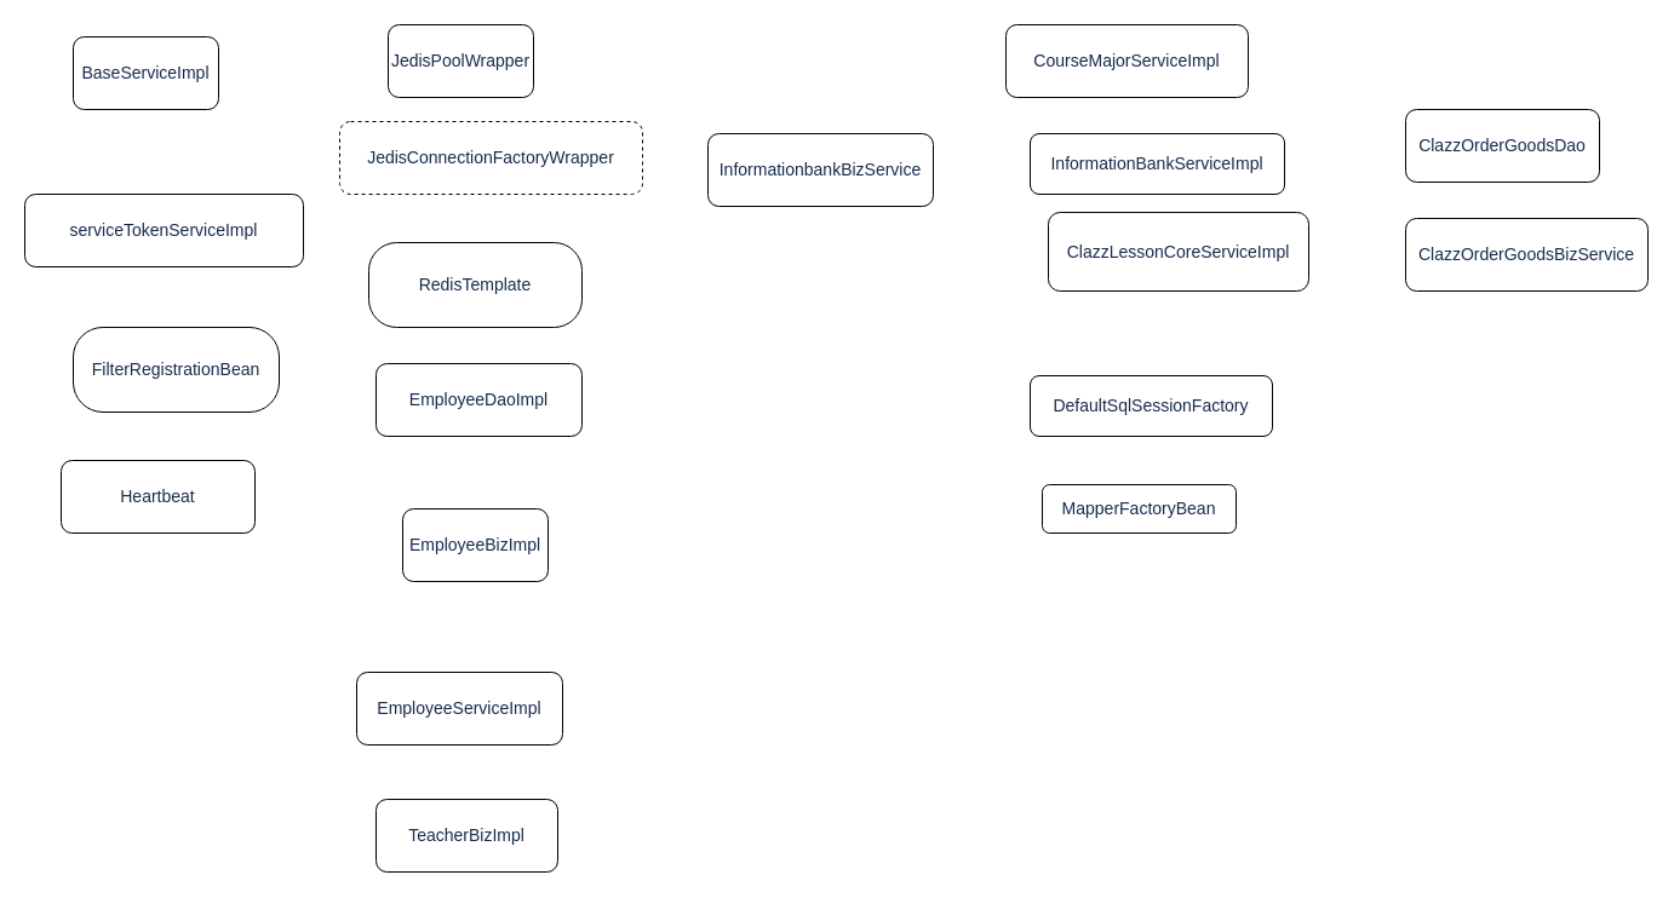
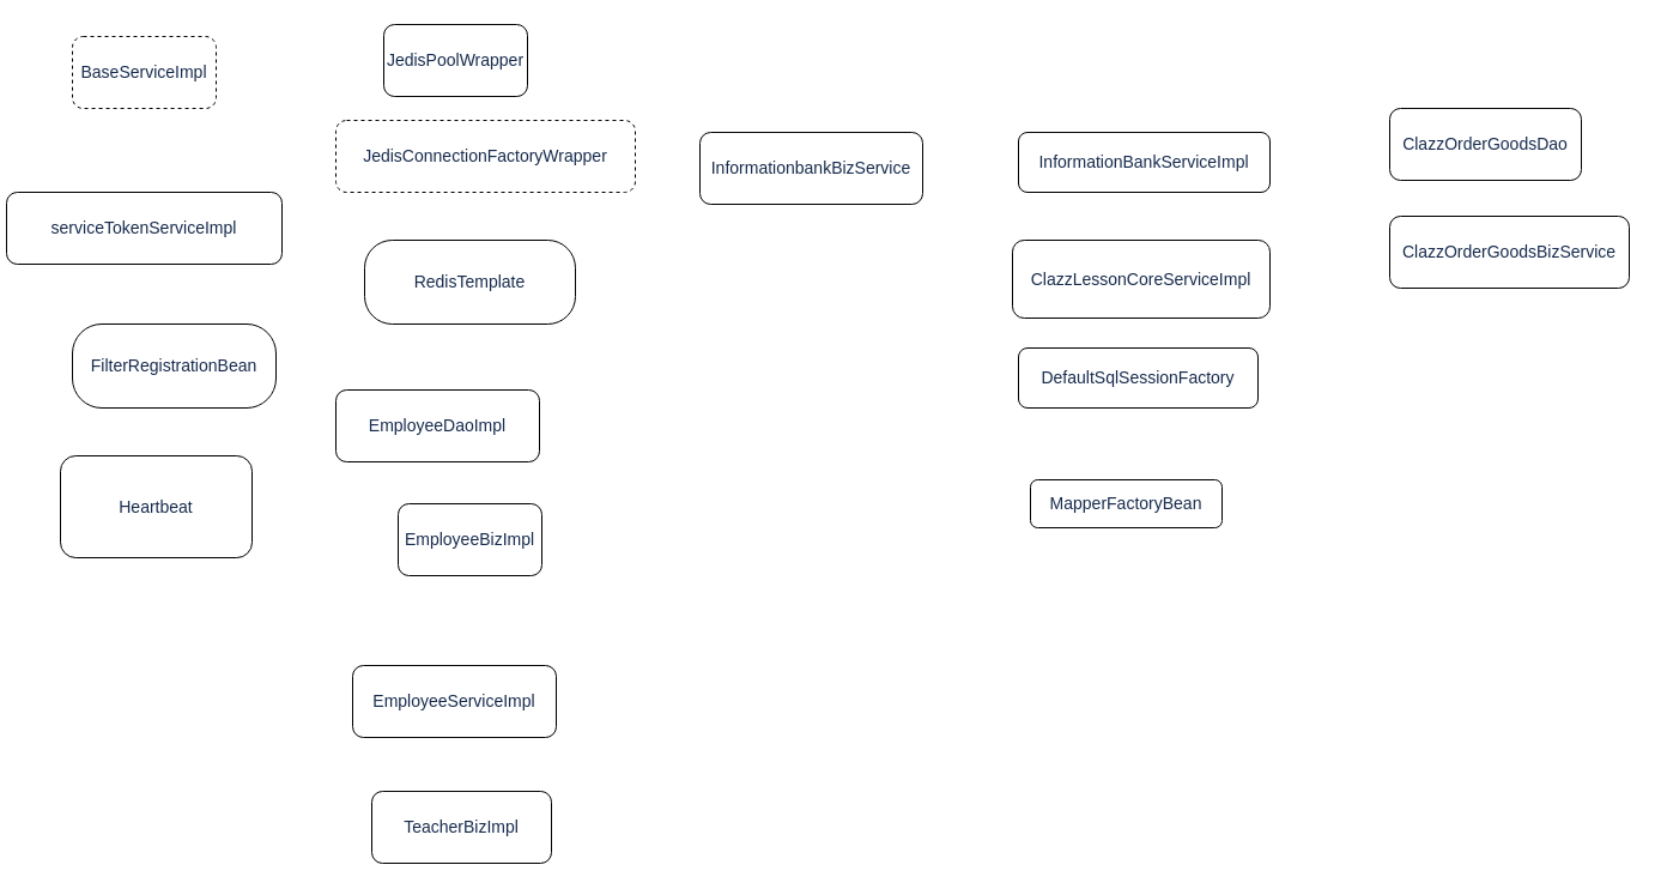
  <mxCell id="0" />
  <mxCell id="1" parent="0" />
- <mxCell id="2" value="&lt;span style=&quot;color: rgb(23 , 43 , 77) ; font-family: , , &amp;#34;segoe ui&amp;#34; , &amp;#34;roboto&amp;#34; , &amp;#34;oxygen&amp;#34; , &amp;#34;ubuntu&amp;#34; , &amp;#34;fira sans&amp;#34; , &amp;#34;droid sans&amp;#34; , &amp;#34;helvetica neue&amp;#34; , sans-serif ; font-size: 14px ; text-align: left ; background-color: rgb(255 , 255 , 255)&quot;&gt;serviceTokenServiceImpl&lt;/span&gt;" style="rounded=1;whiteSpace=wrap;html=1;" vertex="1" parent="1"><mxGeometry x="20" y="160" width="230" height="60" as="geometry" /></mxCell>
+ <mxCell id="2" value="&lt;span style=&quot;color: rgb(23 , 43 , 77) ; font-family: , , &amp;#34;segoe ui&amp;#34; , &amp;#34;roboto&amp;#34; , &amp;#34;oxygen&amp;#34; , &amp;#34;ubuntu&amp;#34; , &amp;#34;fira sans&amp;#34; , &amp;#34;droid sans&amp;#34; , &amp;#34;helvetica neue&amp;#34; , sans-serif ; font-size: 14px ; text-align: left ; background-color: rgb(255 , 255 , 255)&quot;&gt;serviceTokenServiceImpl&lt;/span&gt;" style="rounded=1;whiteSpace=wrap;html=1;" vertex="1" parent="1"><mxGeometry x="5" y="160" width="230" height="60" as="geometry" /></mxCell>
  <mxCell id="3" value="&lt;span style=&quot;color: rgb(23 , 43 , 77) ; font-family: , , &amp;#34;segoe ui&amp;#34; , &amp;#34;roboto&amp;#34; , &amp;#34;oxygen&amp;#34; , &amp;#34;ubuntu&amp;#34; , &amp;#34;fira sans&amp;#34; , &amp;#34;droid sans&amp;#34; , &amp;#34;helvetica neue&amp;#34; , sans-serif ; font-size: 14px ; text-align: left ; background-color: rgb(255 , 255 , 255)&quot;&gt;FilterRegistrationBean&lt;/span&gt;" style="rounded=1;whiteSpace=wrap;html=1;arcSize=35;" vertex="1" parent="1"><mxGeometry x="60" y="270" width="170" height="70" as="geometry" /></mxCell>
- <mxCell id="4" value="&lt;span style=&quot;color: rgb(23 , 43 , 77) ; font-family: , , &amp;#34;segoe ui&amp;#34; , &amp;#34;roboto&amp;#34; , &amp;#34;oxygen&amp;#34; , &amp;#34;ubuntu&amp;#34; , &amp;#34;fira sans&amp;#34; , &amp;#34;droid sans&amp;#34; , &amp;#34;helvetica neue&amp;#34; , sans-serif ; font-size: 14px ; text-align: left ; background-color: rgb(255 , 255 , 255)&quot;&gt;BaseServiceImpl&lt;/span&gt;" style="rounded=1;whiteSpace=wrap;html=1;" vertex="1" parent="1"><mxGeometry x="60" y="30" width="120" height="60" as="geometry" /></mxCell>
+ <mxCell id="4" value="&lt;span style=&quot;color: rgb(23 , 43 , 77) ; font-family: , , &amp;#34;segoe ui&amp;#34; , &amp;#34;roboto&amp;#34; , &amp;#34;oxygen&amp;#34; , &amp;#34;ubuntu&amp;#34; , &amp;#34;fira sans&amp;#34; , &amp;#34;droid sans&amp;#34; , &amp;#34;helvetica neue&amp;#34; , sans-serif ; font-size: 14px ; text-align: left ; background-color: rgb(255 , 255 , 255)&quot;&gt;BaseServiceImpl&lt;/span&gt;" style="rounded=1;whiteSpace=wrap;html=1;dashed=1;" vertex="1" parent="1"><mxGeometry x="60" y="30" width="120" height="60" as="geometry" /></mxCell>
  <mxCell id="5" value="&lt;span style=&quot;color: rgb(23 , 43 , 77) ; font-family: , , &amp;#34;segoe ui&amp;#34; , &amp;#34;roboto&amp;#34; , &amp;#34;oxygen&amp;#34; , &amp;#34;ubuntu&amp;#34; , &amp;#34;fira sans&amp;#34; , &amp;#34;droid sans&amp;#34; , &amp;#34;helvetica neue&amp;#34; , sans-serif ; font-size: 14px ; text-align: left ; background-color: rgb(255 , 255 , 255)&quot;&gt;JedisPoolWrapper&lt;/span&gt;" style="rounded=1;whiteSpace=wrap;html=1;" vertex="1" parent="1"><mxGeometry x="320" y="20" width="120" height="60" as="geometry" /></mxCell>
  <mxCell id="6" value="&lt;span style=&quot;color: rgb(23 , 43 , 77) ; font-family: , , &amp;#34;segoe ui&amp;#34; , &amp;#34;roboto&amp;#34; , &amp;#34;oxygen&amp;#34; , &amp;#34;ubuntu&amp;#34; , &amp;#34;fira sans&amp;#34; , &amp;#34;droid sans&amp;#34; , &amp;#34;helvetica neue&amp;#34; , sans-serif ; font-size: 14px ; text-align: left ; background-color: rgb(255 , 255 , 255)&quot;&gt;JedisConnectionFactoryWrapper&lt;/span&gt;" style="rounded=1;whiteSpace=wrap;html=1;dashed=1;" vertex="1" parent="1"><mxGeometry x="280" y="100" width="250" height="60" as="geometry" /></mxCell>
  <mxCell id="7" value="&lt;span style=&quot;color: rgb(23 , 43 , 77) ; font-family: , , &amp;#34;segoe ui&amp;#34; , &amp;#34;roboto&amp;#34; , &amp;#34;oxygen&amp;#34; , &amp;#34;ubuntu&amp;#34; , &amp;#34;fira sans&amp;#34; , &amp;#34;droid sans&amp;#34; , &amp;#34;helvetica neue&amp;#34; , sans-serif ; font-size: 14px ; text-align: left ; background-color: rgb(255 , 255 , 255)&quot;&gt;RedisTemplate&lt;/span&gt;" style="rounded=1;whiteSpace=wrap;html=1;arcSize=33;" vertex="1" parent="1"><mxGeometry x="304" y="200" width="176" height="70" as="geometry" /></mxCell>
- <mxCell id="8" value="&lt;span style=&quot;color: rgb(23 , 43 , 77) ; font-family: , , &amp;#34;segoe ui&amp;#34; , &amp;#34;roboto&amp;#34; , &amp;#34;oxygen&amp;#34; , &amp;#34;ubuntu&amp;#34; , &amp;#34;fira sans&amp;#34; , &amp;#34;droid sans&amp;#34; , &amp;#34;helvetica neue&amp;#34; , sans-serif ; font-size: 14px ; text-align: left ; background-color: rgb(255 , 255 , 255)&quot;&gt;EmployeeDaoImpl&lt;/span&gt;" style="rounded=1;whiteSpace=wrap;html=1;" vertex="1" parent="1"><mxGeometry x="310" y="300" width="170" height="60" as="geometry" /></mxCell>
+ <mxCell id="8" value="&lt;span style=&quot;color: rgb(23 , 43 , 77) ; font-family: , , &amp;#34;segoe ui&amp;#34; , &amp;#34;roboto&amp;#34; , &amp;#34;oxygen&amp;#34; , &amp;#34;ubuntu&amp;#34; , &amp;#34;fira sans&amp;#34; , &amp;#34;droid sans&amp;#34; , &amp;#34;helvetica neue&amp;#34; , sans-serif ; font-size: 14px ; text-align: left ; background-color: rgb(255 , 255 , 255)&quot;&gt;EmployeeDaoImpl&lt;/span&gt;" style="rounded=1;whiteSpace=wrap;html=1;" vertex="1" parent="1"><mxGeometry x="280" y="325" width="170" height="60" as="geometry" /></mxCell>
  <mxCell id="9" value="&lt;span style=&quot;color: rgb(23 , 43 , 77) ; font-family: , , &amp;#34;segoe ui&amp;#34; , &amp;#34;roboto&amp;#34; , &amp;#34;oxygen&amp;#34; , &amp;#34;ubuntu&amp;#34; , &amp;#34;fira sans&amp;#34; , &amp;#34;droid sans&amp;#34; , &amp;#34;helvetica neue&amp;#34; , sans-serif ; font-size: 14px ; text-align: left ; background-color: rgb(255 , 255 , 255)&quot;&gt;EmployeeBizImpl&lt;/span&gt;" style="rounded=1;whiteSpace=wrap;html=1;" vertex="1" parent="1"><mxGeometry x="332" y="420" width="120" height="60" as="geometry" /></mxCell>
  <mxCell id="10" value="&lt;span style=&quot;color: rgb(23 , 43 , 77) ; font-family: , , &amp;#34;segoe ui&amp;#34; , &amp;#34;roboto&amp;#34; , &amp;#34;oxygen&amp;#34; , &amp;#34;ubuntu&amp;#34; , &amp;#34;fira sans&amp;#34; , &amp;#34;droid sans&amp;#34; , &amp;#34;helvetica neue&amp;#34; , sans-serif ; font-size: 14px ; text-align: left ; background-color: rgb(255 , 255 , 255)&quot;&gt;EmployeeServiceImpl&lt;/span&gt;" style="rounded=1;whiteSpace=wrap;html=1;" vertex="1" parent="1"><mxGeometry x="294" y="555" width="170" height="60" as="geometry" /></mxCell>
  <mxCell id="11" value="&lt;span style=&quot;color: rgb(23 , 43 , 77) ; font-family: , , &amp;#34;segoe ui&amp;#34; , &amp;#34;roboto&amp;#34; , &amp;#34;oxygen&amp;#34; , &amp;#34;ubuntu&amp;#34; , &amp;#34;fira sans&amp;#34; , &amp;#34;droid sans&amp;#34; , &amp;#34;helvetica neue&amp;#34; , sans-serif ; font-size: 14px ; text-align: left ; background-color: rgb(255 , 255 , 255)&quot;&gt;TeacherBizImpl&lt;/span&gt;" style="rounded=1;whiteSpace=wrap;html=1;" vertex="1" parent="1"><mxGeometry x="310" y="660" width="150" height="60" as="geometry" /></mxCell>
  <mxCell id="12" value="&lt;span style=&quot;color: rgb(23 , 43 , 77) ; font-family: , , &amp;#34;segoe ui&amp;#34; , &amp;#34;roboto&amp;#34; , &amp;#34;oxygen&amp;#34; , &amp;#34;ubuntu&amp;#34; , &amp;#34;fira sans&amp;#34; , &amp;#34;droid sans&amp;#34; , &amp;#34;helvetica neue&amp;#34; , sans-serif ; font-size: 14px ; text-align: left ; background-color: rgb(255 , 255 , 255)&quot;&gt;InformationbankBizService&lt;/span&gt;" style="rounded=1;whiteSpace=wrap;html=1;" vertex="1" parent="1"><mxGeometry x="584" y="110" width="186" height="60" as="geometry" /></mxCell>
- <mxCell id="13" value="&lt;span style=&quot;color: rgb(23 , 43 , 77) ; font-family: , , &amp;#34;segoe ui&amp;#34; , &amp;#34;roboto&amp;#34; , &amp;#34;oxygen&amp;#34; , &amp;#34;ubuntu&amp;#34; , &amp;#34;fira sans&amp;#34; , &amp;#34;droid sans&amp;#34; , &amp;#34;helvetica neue&amp;#34; , sans-serif ; font-size: 14px ; text-align: left ; background-color: rgb(255 , 255 , 255)&quot;&gt;Heartbeat&lt;/span&gt;" style="rounded=1;whiteSpace=wrap;html=1;" vertex="1" parent="1"><mxGeometry x="50" y="380" width="160" height="60" as="geometry" /></mxCell>
- <mxCell id="14" value="&lt;span style=&quot;color: rgb(23 , 43 , 77) ; font-family: , , &amp;#34;segoe ui&amp;#34; , &amp;#34;roboto&amp;#34; , &amp;#34;oxygen&amp;#34; , &amp;#34;ubuntu&amp;#34; , &amp;#34;fira sans&amp;#34; , &amp;#34;droid sans&amp;#34; , &amp;#34;helvetica neue&amp;#34; , sans-serif ; font-size: 14px ; text-align: left ; background-color: rgb(255 , 255 , 255)&quot;&gt;CourseMajorServiceImpl&lt;/span&gt;" style="rounded=1;whiteSpace=wrap;html=1;" vertex="1" parent="1"><mxGeometry x="830" y="20" width="200" height="60" as="geometry" /></mxCell>
+ <mxCell id="13" value="&lt;span style=&quot;color: rgb(23 , 43 , 77) ; font-family: , , &amp;#34;segoe ui&amp;#34; , &amp;#34;roboto&amp;#34; , &amp;#34;oxygen&amp;#34; , &amp;#34;ubuntu&amp;#34; , &amp;#34;fira sans&amp;#34; , &amp;#34;droid sans&amp;#34; , &amp;#34;helvetica neue&amp;#34; , sans-serif ; font-size: 14px ; text-align: left ; background-color: rgb(255 , 255 , 255)&quot;&gt;Heartbeat&lt;/span&gt;" style="rounded=1;whiteSpace=wrap;html=1;" vertex="1" parent="1"><mxGeometry x="50" y="380" width="160" height="85" as="geometry" /></mxCell>
  <mxCell id="15" value="&lt;span style=&quot;color: rgb(23 , 43 , 77) ; font-family: , , &amp;#34;segoe ui&amp;#34; , &amp;#34;roboto&amp;#34; , &amp;#34;oxygen&amp;#34; , &amp;#34;ubuntu&amp;#34; , &amp;#34;fira sans&amp;#34; , &amp;#34;droid sans&amp;#34; , &amp;#34;helvetica neue&amp;#34; , sans-serif ; font-size: 14px ; text-align: left ; background-color: rgb(255 , 255 , 255)&quot;&gt;InformationBankServiceImpl&lt;/span&gt;" style="rounded=1;whiteSpace=wrap;html=1;" vertex="1" parent="1"><mxGeometry x="850" y="110" width="210" height="50" as="geometry" /></mxCell>
- <mxCell id="16" value="&lt;span style=&quot;color: rgb(23 , 43 , 77) ; font-family: , , &amp;#34;segoe ui&amp;#34; , &amp;#34;roboto&amp;#34; , &amp;#34;oxygen&amp;#34; , &amp;#34;ubuntu&amp;#34; , &amp;#34;fira sans&amp;#34; , &amp;#34;droid sans&amp;#34; , &amp;#34;helvetica neue&amp;#34; , sans-serif ; font-size: 14px ; text-align: left ; background-color: rgb(255 , 255 , 255)&quot;&gt;ClazzLessonCoreServiceImpl&lt;/span&gt;" style="rounded=1;whiteSpace=wrap;html=1;" vertex="1" parent="1"><mxGeometry x="865" y="175" width="215" height="65" as="geometry" /></mxCell>
- <mxCell id="17" value="&lt;span style=&quot;color: rgb(23 , 43 , 77) ; font-family: , , &amp;#34;segoe ui&amp;#34; , &amp;#34;roboto&amp;#34; , &amp;#34;oxygen&amp;#34; , &amp;#34;ubuntu&amp;#34; , &amp;#34;fira sans&amp;#34; , &amp;#34;droid sans&amp;#34; , &amp;#34;helvetica neue&amp;#34; , sans-serif ; font-size: 14px ; text-align: left ; background-color: rgb(255 , 255 , 255)&quot;&gt;DefaultSqlSessionFactory&lt;/span&gt;" style="rounded=1;whiteSpace=wrap;html=1;" vertex="1" parent="1"><mxGeometry x="850" y="310" width="200" height="50" as="geometry" /></mxCell>
+ <mxCell id="16" value="&lt;span style=&quot;color: rgb(23 , 43 , 77) ; font-family: , , &amp;#34;segoe ui&amp;#34; , &amp;#34;roboto&amp;#34; , &amp;#34;oxygen&amp;#34; , &amp;#34;ubuntu&amp;#34; , &amp;#34;fira sans&amp;#34; , &amp;#34;droid sans&amp;#34; , &amp;#34;helvetica neue&amp;#34; , sans-serif ; font-size: 14px ; text-align: left ; background-color: rgb(255 , 255 , 255)&quot;&gt;ClazzLessonCoreServiceImpl&lt;/span&gt;" style="rounded=1;whiteSpace=wrap;html=1;" vertex="1" parent="1"><mxGeometry x="845" y="200" width="215" height="65" as="geometry" /></mxCell>
+ <mxCell id="17" value="&lt;span style=&quot;color: rgb(23 , 43 , 77) ; font-family: , , &amp;#34;segoe ui&amp;#34; , &amp;#34;roboto&amp;#34; , &amp;#34;oxygen&amp;#34; , &amp;#34;ubuntu&amp;#34; , &amp;#34;fira sans&amp;#34; , &amp;#34;droid sans&amp;#34; , &amp;#34;helvetica neue&amp;#34; , sans-serif ; font-size: 14px ; text-align: left ; background-color: rgb(255 , 255 , 255)&quot;&gt;DefaultSqlSessionFactory&lt;/span&gt;" style="rounded=1;whiteSpace=wrap;html=1;" vertex="1" parent="1"><mxGeometry x="850" y="290" width="200" height="50" as="geometry" /></mxCell>
  <mxCell id="18" value="&lt;span style=&quot;color: rgb(23 , 43 , 77) ; font-family: , , &amp;#34;segoe ui&amp;#34; , &amp;#34;roboto&amp;#34; , &amp;#34;oxygen&amp;#34; , &amp;#34;ubuntu&amp;#34; , &amp;#34;fira sans&amp;#34; , &amp;#34;droid sans&amp;#34; , &amp;#34;helvetica neue&amp;#34; , sans-serif ; font-size: 14px ; text-align: left ; background-color: rgb(255 , 255 , 255)&quot;&gt;MapperFactoryBean&lt;/span&gt;" style="rounded=1;whiteSpace=wrap;html=1;" vertex="1" parent="1"><mxGeometry x="860" y="400" width="160" height="40" as="geometry" /></mxCell>
  <mxCell id="19" value="&lt;span style=&quot;color: rgb(23 , 43 , 77) ; font-family: , , &amp;#34;segoe ui&amp;#34; , &amp;#34;roboto&amp;#34; , &amp;#34;oxygen&amp;#34; , &amp;#34;ubuntu&amp;#34; , &amp;#34;fira sans&amp;#34; , &amp;#34;droid sans&amp;#34; , &amp;#34;helvetica neue&amp;#34; , sans-serif ; font-size: 14px ; text-align: left ; background-color: rgb(255 , 255 , 255)&quot;&gt;ClazzOrderGoodsDao&lt;/span&gt;" style="rounded=1;whiteSpace=wrap;html=1;" vertex="1" parent="1"><mxGeometry x="1160" y="90" width="160" height="60" as="geometry" /></mxCell>
  <mxCell id="20" value="&lt;span style=&quot;color: rgb(23 , 43 , 77) ; font-family: , , &amp;#34;segoe ui&amp;#34; , &amp;#34;roboto&amp;#34; , &amp;#34;oxygen&amp;#34; , &amp;#34;ubuntu&amp;#34; , &amp;#34;fira sans&amp;#34; , &amp;#34;droid sans&amp;#34; , &amp;#34;helvetica neue&amp;#34; , sans-serif ; font-size: 14px ; text-align: left ; background-color: rgb(255 , 255 , 255)&quot;&gt;ClazzOrderGoodsBizService&lt;/span&gt;" style="rounded=1;whiteSpace=wrap;html=1;" vertex="1" parent="1"><mxGeometry x="1160" y="180" width="200" height="60" as="geometry" /></mxCell>
